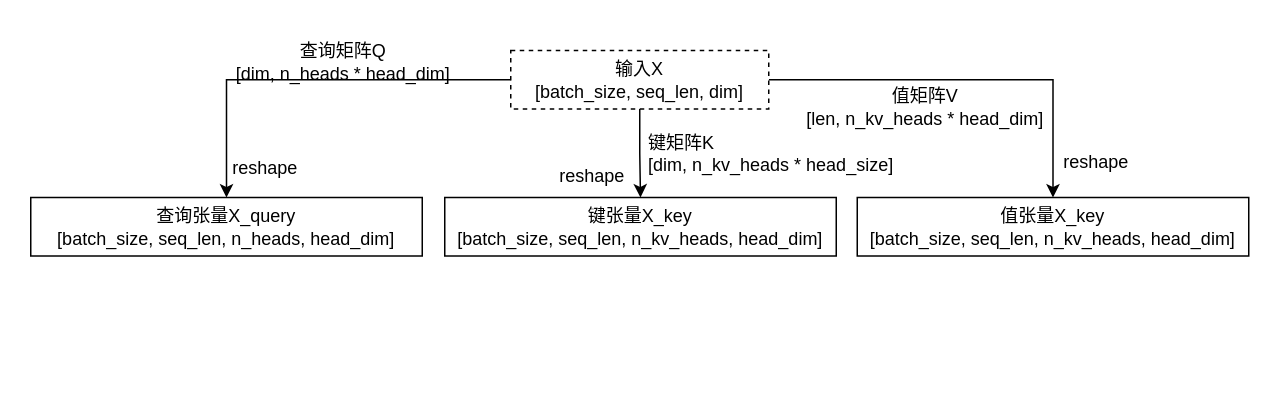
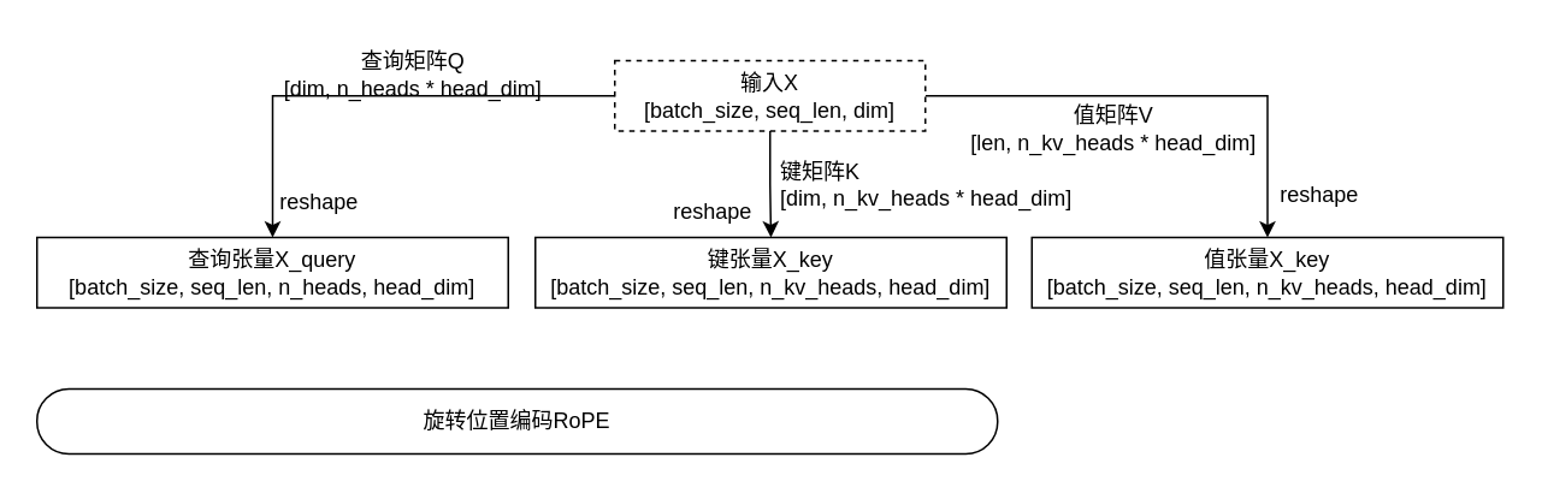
  <mxCell id="0" />
  <mxCell id="1" parent="0" />
  <mxCell id="2" style="edgeStyle=orthogonalEdgeStyle;rounded=0;orthogonalLoop=1;jettySize=auto;html=1;exitX=0;exitY=0.5;exitDx=0;exitDy=0;entryX=0.5;entryY=0;entryDx=0;entryDy=0;" edge="1" parent="1" source="5" target="6"><mxGeometry relative="1" as="geometry" /></mxCell>
  <mxCell id="3" style="edgeStyle=orthogonalEdgeStyle;rounded=0;orthogonalLoop=1;jettySize=auto;html=1;exitX=1;exitY=0.5;exitDx=0;exitDy=0;entryX=0.5;entryY=0;entryDx=0;entryDy=0;" edge="1" parent="1" source="5" target="8"><mxGeometry relative="1" as="geometry" /></mxCell>
  <mxCell id="4" style="edgeStyle=orthogonalEdgeStyle;rounded=0;orthogonalLoop=1;jettySize=auto;html=1;exitX=0.5;exitY=1;exitDx=0;exitDy=0;entryX=0.5;entryY=0;entryDx=0;entryDy=0;" edge="1" parent="1" source="5" target="7"><mxGeometry relative="1" as="geometry" /></mxCell>
  <mxCell id="5" value="输入X&lt;div&gt;[batch_size, seq_len, dim]&lt;/div&gt;" style="whiteSpace=wrap;html=1;dashed=1;" vertex="1" parent="1"><mxGeometry x="340" y="33" width="172" height="39" as="geometry" /></mxCell>
  <mxCell id="6" value="查询张量X_query&lt;br&gt;&lt;div&gt;[batch_size, seq_len, n_heads, head_dim]&lt;/div&gt;" style="whiteSpace=wrap;html=1;" vertex="1" parent="1"><mxGeometry x="20" y="131" width="261" height="39" as="geometry" /></mxCell>
  <mxCell id="7" value="键张量X_key&lt;br&gt;&lt;div&gt;[batch_size, seq_len, n_kv_heads, head_dim]&lt;/div&gt;" style="whiteSpace=wrap;html=1;" vertex="1" parent="1"><mxGeometry x="296" y="131" width="261" height="39" as="geometry" /></mxCell>
  <mxCell id="8" value="值张量X_key&lt;br&gt;&lt;div&gt;[batch_size, seq_len, n_kv_heads, head_dim]&lt;/div&gt;" style="whiteSpace=wrap;html=1;" vertex="1" parent="1"><mxGeometry x="571" y="131" width="261" height="39" as="geometry" /></mxCell>
+ <mxCell id="9" value="旋转位置编码RoPE" style="rounded=1;whiteSpace=wrap;html=1;arcSize=49;" vertex="1" parent="1"><mxGeometry x="20" y="215" width="532" height="36" as="geometry" /></mxCell>
  <mxCell id="10" value="查询矩阵Q&lt;div&gt;[dim, n_heads * head_dim]&lt;/div&gt;" style="text;html=1;align=center;verticalAlign=middle;resizable=0;points=[];autosize=1;strokeColor=none;fillColor=none;" vertex="1" parent="1"><mxGeometry x="147" y="20" width="161" height="41" as="geometry" /></mxCell>
- <mxCell id="11" value="键矩阵K&lt;div&gt;[dim, n_kv_heads * head_size]&lt;/div&gt;" style="text;html=1;align=left;verticalAlign=middle;resizable=0;points=[];autosize=1;strokeColor=none;fillColor=none;" vertex="1" parent="1"><mxGeometry x="430" y="81" width="179" height="41" as="geometry" /></mxCell>
+ <mxCell id="11" value="键矩阵K&lt;div&gt;[dim, n_kv_heads * head_dim]&lt;/div&gt;" style="text;html=1;align=left;verticalAlign=middle;resizable=0;points=[];autosize=1;strokeColor=none;fillColor=none;" vertex="1" parent="1"><mxGeometry x="430" y="81" width="179" height="41" as="geometry" /></mxCell>
  <mxCell id="12" value="值矩阵V&lt;div&gt;[len, n_kv_heads * head_dim]&lt;/div&gt;" style="text;html=1;align=center;verticalAlign=middle;resizable=0;points=[];autosize=1;strokeColor=none;fillColor=none;" vertex="1" parent="1"><mxGeometry x="526" y="50" width="179" height="41" as="geometry" /></mxCell>
  <mxCell id="13" value="reshape" style="text;html=1;align=center;verticalAlign=middle;resizable=0;points=[];autosize=1;strokeColor=none;fillColor=none;" vertex="1" parent="1"><mxGeometry x="145" y="99" width="61" height="26" as="geometry" /></mxCell>
  <mxCell id="14" value="reshape" style="text;html=1;align=center;verticalAlign=middle;resizable=0;points=[];autosize=1;strokeColor=none;fillColor=none;" vertex="1" parent="1"><mxGeometry x="699" y="95" width="61" height="26" as="geometry" /></mxCell>
  <mxCell id="15" value="reshape" style="text;html=1;align=center;verticalAlign=middle;resizable=0;points=[];autosize=1;strokeColor=none;fillColor=none;" vertex="1" parent="1"><mxGeometry x="363" y="104" width="61" height="26" as="geometry" /></mxCell>
